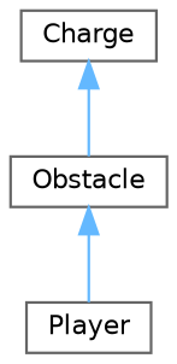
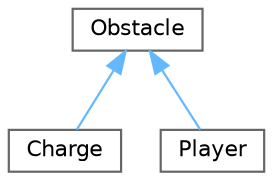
  digraph {
    rankdir=TB
    node [color=grey40 fillcolor=white fontname=Helvetica fontsize=10 shape=box style=filled]
    edge [color=steelblue1 dir=back fontname=Helvetica fontsize=10 labelfontname=Helvetica labelfontsize=10 style=solid]
    n1 [height=0.2 label=Charge width=0.4]
    n2 [height=0.2 label=Obstacle width=0.4]
    n3 [height=0.2 label=Player width=0.4]
-   n1 -> n2
+   n2 -> n1
    n2 -> n3
  }
